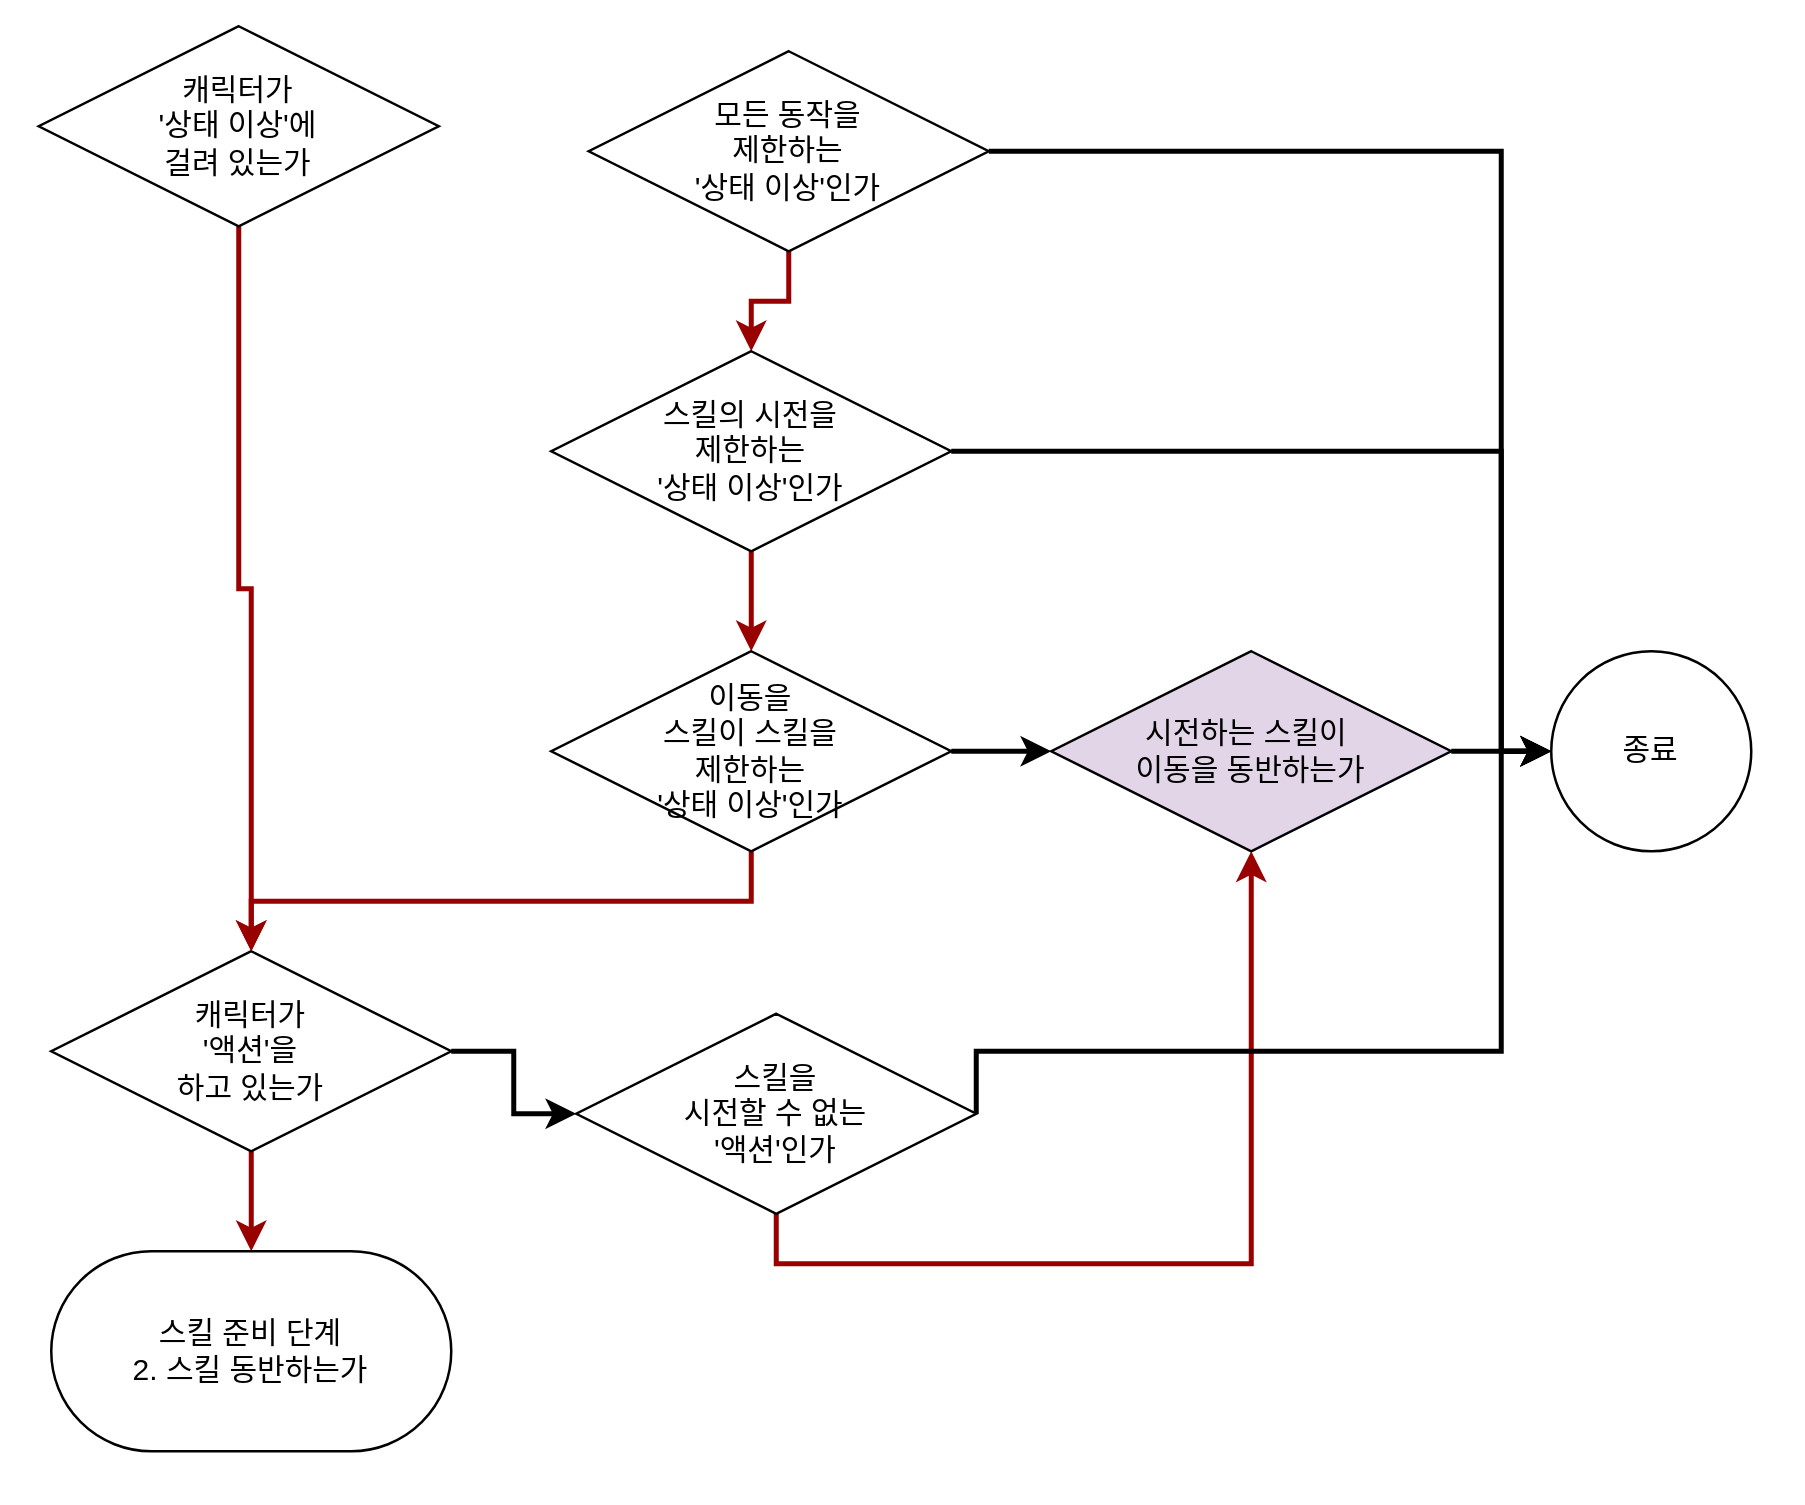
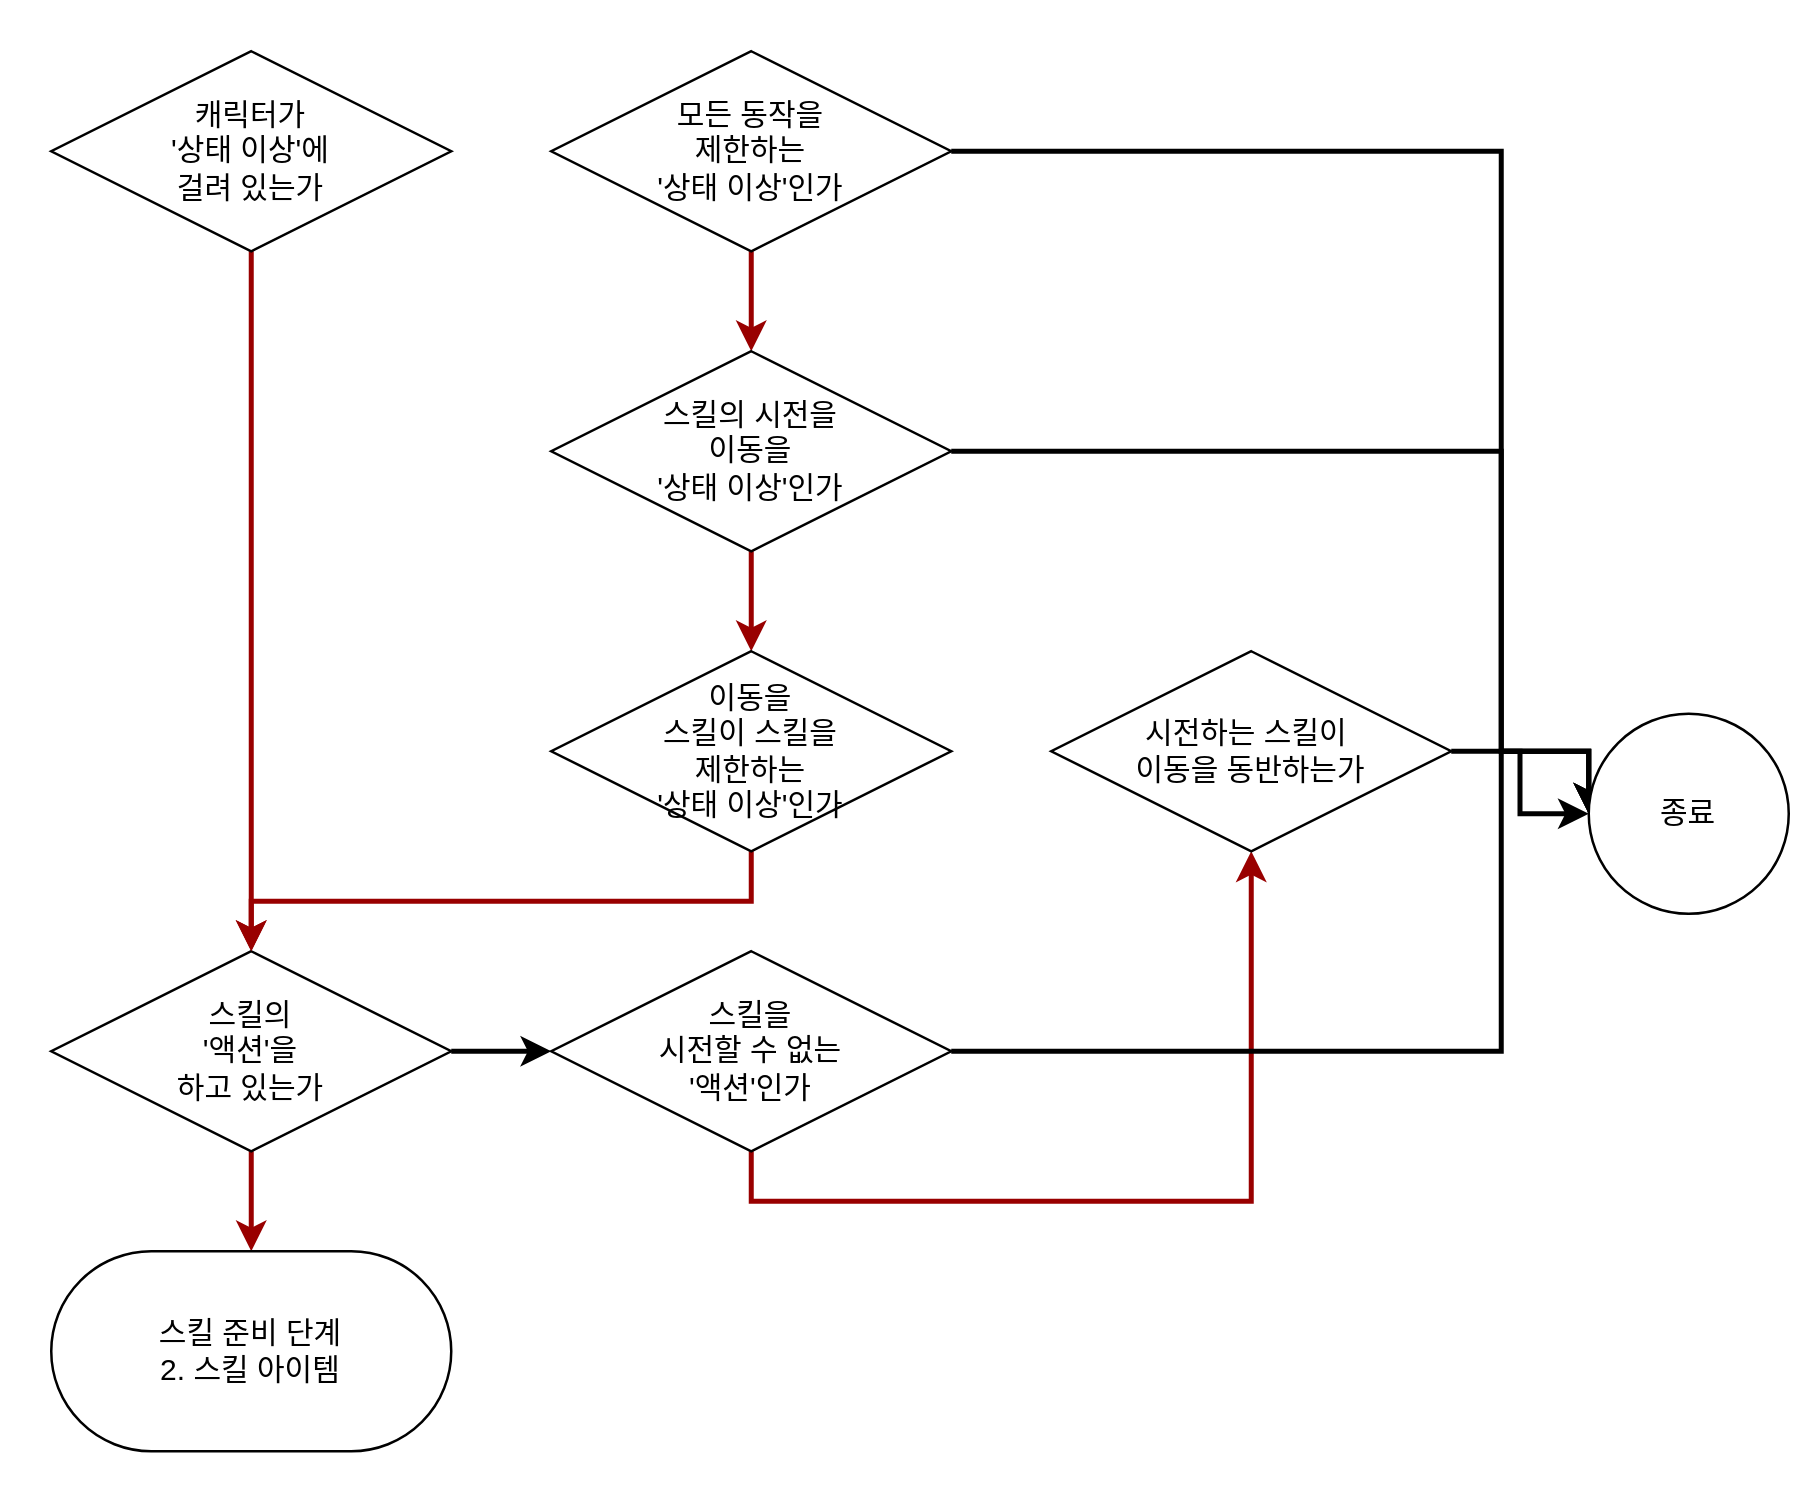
  <mxCell id="0" />
  <mxCell id="1" parent="0" />
  <mxCell id="2" style="edgeStyle=orthogonalEdgeStyle;rounded=0;orthogonalLoop=1;jettySize=auto;html=1;exitX=0.5;exitY=1;exitDx=0;exitDy=0;strokeWidth=2;strokeColor=#990000;" edge="1" parent="1" source="3" target="6"><mxGeometry relative="1" as="geometry" /></mxCell>
- <mxCell id="3" value="캐릭터가 &lt;br&gt;'상태 이상'에 &lt;br&gt;걸려 있는가" style="rhombus;whiteSpace=wrap;html=1;" vertex="1" parent="1"><mxGeometry x="15" y="10" width="160" height="80" as="geometry" /></mxCell>
+ <mxCell id="3" value="캐릭터가 &lt;br&gt;'상태 이상'에 &lt;br&gt;걸려 있는가" style="rhombus;whiteSpace=wrap;html=1;" vertex="1" parent="1"><mxGeometry y="20" width="160" height="80" as="geometry" x="20" /></mxCell>
  <mxCell id="4" style="edgeStyle=orthogonalEdgeStyle;rounded=0;orthogonalLoop=1;jettySize=auto;html=1;exitX=0.5;exitY=1;exitDx=0;exitDy=0;entryX=0.5;entryY=0;entryDx=0;entryDy=0;strokeColor=#990000;strokeWidth=2;" edge="1" parent="1" source="6" target="7"><mxGeometry relative="1" as="geometry" /></mxCell>
  <mxCell id="5" style="edgeStyle=orthogonalEdgeStyle;rounded=0;orthogonalLoop=1;jettySize=auto;html=1;exitX=1;exitY=0.5;exitDx=0;exitDy=0;strokeWidth=2;" edge="1" parent="1" source="6" target="10"><mxGeometry relative="1" as="geometry" /></mxCell>
- <mxCell id="6" value="캐릭터가&lt;br&gt;'액션'을&lt;br&gt;하고 있는가" style="rhombus;whiteSpace=wrap;html=1;" vertex="1" parent="1"><mxGeometry y="380" width="160" height="80" as="geometry" x="20" /></mxCell>
- <mxCell id="7" value="스킬 준비 단계&lt;br style=&quot;border-color: var(--border-color);&quot;&gt;2. 스킬 동반하는가" style="rounded=1;whiteSpace=wrap;html=1;arcSize=50;" vertex="1" parent="1"><mxGeometry y="500" width="160" height="80" as="geometry" x="20" /></mxCell>
+ <mxCell id="6" value="스킬의&lt;br&gt;'액션'을&lt;br&gt;하고 있는가" style="rhombus;whiteSpace=wrap;html=1;" vertex="1" parent="1"><mxGeometry y="380" width="160" height="80" as="geometry" x="20" /></mxCell>
+ <mxCell id="7" value="스킬 준비 단계&lt;br style=&quot;border-color: var(--border-color);&quot;&gt;2. 스킬 아이템" style="rounded=1;whiteSpace=wrap;html=1;arcSize=50;" vertex="1" parent="1"><mxGeometry y="500" width="160" height="80" as="geometry" x="20" /></mxCell>
  <mxCell id="8" style="edgeStyle=orthogonalEdgeStyle;rounded=0;orthogonalLoop=1;jettySize=auto;html=1;exitX=0.5;exitY=1;exitDx=0;exitDy=0;strokeWidth=2;strokeColor=#990000;" edge="1" parent="1" source="10" target="15"><mxGeometry relative="1" as="geometry" /></mxCell>
  <mxCell id="9" style="edgeStyle=orthogonalEdgeStyle;rounded=0;orthogonalLoop=1;jettySize=auto;html=1;exitX=1;exitY=0.5;exitDx=0;exitDy=0;entryX=0;entryY=0.5;entryDx=0;entryDy=0;strokeWidth=2;" edge="1" parent="1" source="10" target="22"><mxGeometry relative="1" as="geometry"><Array as="points"><mxPoint x="600" y="420" /><mxPoint x="600" y="300" /></Array></mxGeometry></mxCell>
- <mxCell id="10" value="스킬을 &lt;br&gt;시전할 수 없는 &lt;br&gt;'액션'인가" style="rhombus;whiteSpace=wrap;html=1;" vertex="1" parent="1"><mxGeometry x="230" y="405" width="160" height="80" as="geometry" /></mxCell>
+ <mxCell id="10" value="스킬을 &lt;br&gt;시전할 수 없는 &lt;br&gt;'액션'인가" style="rhombus;whiteSpace=wrap;html=1;" vertex="1" parent="1"><mxGeometry x="220" y="380" width="160" height="80" as="geometry" /></mxCell>
  <mxCell id="11" style="edgeStyle=orthogonalEdgeStyle;rounded=0;orthogonalLoop=1;jettySize=auto;html=1;exitX=0.5;exitY=1;exitDx=0;exitDy=0;strokeWidth=2;strokeColor=#990000;" edge="1" parent="1" source="13" target="18"><mxGeometry relative="1" as="geometry" /></mxCell>
  <mxCell id="12" style="edgeStyle=orthogonalEdgeStyle;rounded=0;orthogonalLoop=1;jettySize=auto;html=1;exitX=1;exitY=0.5;exitDx=0;exitDy=0;entryX=0;entryY=0.5;entryDx=0;entryDy=0;strokeWidth=2;" edge="1" parent="1" source="13" target="22"><mxGeometry relative="1" as="geometry"><Array as="points"><mxPoint x="600" y="60" /><mxPoint x="600" y="300" /></Array></mxGeometry></mxCell>
- <mxCell id="13" value="모든 동작을 &lt;br&gt;제한하는&lt;br&gt;'상태 이상'인가" style="rhombus;whiteSpace=wrap;html=1;" vertex="1" parent="1"><mxGeometry x="235" y="20" width="160" height="80" as="geometry" /></mxCell>
+ <mxCell id="13" value="모든 동작을 &lt;br&gt;제한하는&lt;br&gt;'상태 이상'인가" style="rhombus;whiteSpace=wrap;html=1;" vertex="1" parent="1"><mxGeometry x="220" y="20" width="160" height="80" as="geometry" /></mxCell>
  <mxCell id="14" style="edgeStyle=orthogonalEdgeStyle;rounded=0;orthogonalLoop=1;jettySize=auto;html=1;exitX=1;exitY=0.5;exitDx=0;exitDy=0;entryX=0;entryY=0.5;entryDx=0;entryDy=0;strokeWidth=2;" edge="1" parent="1" source="15" target="22"><mxGeometry relative="1" as="geometry" /></mxCell>
- <mxCell id="15" value="시전하는 스킬이&amp;nbsp;&lt;br&gt;이동을 동반하는가" style="rhombus;whiteSpace=wrap;html=1;fillColor=#e1d5e7;" vertex="1" parent="1"><mxGeometry x="420" y="260" width="160" height="80" as="geometry" /></mxCell>
+ <mxCell id="15" value="시전하는 스킬이&amp;nbsp;&lt;br&gt;이동을 동반하는가" style="rhombus;whiteSpace=wrap;html=1;" vertex="1" parent="1"><mxGeometry x="420" y="260" width="160" height="80" as="geometry" /></mxCell>
  <mxCell id="16" style="edgeStyle=orthogonalEdgeStyle;rounded=0;orthogonalLoop=1;jettySize=auto;html=1;exitX=0.5;exitY=1;exitDx=0;exitDy=0;strokeWidth=2;strokeColor=#990000;" edge="1" parent="1" source="18" target="21"><mxGeometry relative="1" as="geometry" /></mxCell>
  <mxCell id="17" style="edgeStyle=orthogonalEdgeStyle;rounded=0;orthogonalLoop=1;jettySize=auto;html=1;exitX=1;exitY=0.5;exitDx=0;exitDy=0;entryX=0;entryY=0.5;entryDx=0;entryDy=0;strokeWidth=2;" edge="1" parent="1" source="18" target="22"><mxGeometry relative="1" as="geometry"><Array as="points"><mxPoint x="600" y="180" /><mxPoint x="600" y="300" /></Array></mxGeometry></mxCell>
- <mxCell id="18" value="스킬의 시전을 &lt;br&gt;제한하는&lt;br&gt;'상태 이상'인가" style="rhombus;whiteSpace=wrap;html=1;" vertex="1" parent="1"><mxGeometry x="220" y="140" width="160" height="80" as="geometry" /></mxCell>
- <mxCell id="19" style="edgeStyle=orthogonalEdgeStyle;rounded=0;orthogonalLoop=1;jettySize=auto;html=1;exitX=1;exitY=0.5;exitDx=0;exitDy=0;strokeWidth=2;entryX=0;entryY=0.5;entryDx=0;entryDy=0;" edge="1" parent="1" source="21" target="15"><mxGeometry relative="1" as="geometry" /></mxCell>
+ <mxCell id="18" value="스킬의 시전을 &lt;br&gt;이동을&lt;br&gt;'상태 이상'인가" style="rhombus;whiteSpace=wrap;html=1;" vertex="1" parent="1"><mxGeometry x="220" y="140" width="160" height="80" as="geometry" /></mxCell>
  <mxCell id="20" style="edgeStyle=orthogonalEdgeStyle;rounded=0;orthogonalLoop=1;jettySize=auto;html=1;exitX=0.5;exitY=1;exitDx=0;exitDy=0;strokeColor=#990000;strokeWidth=2;" edge="1" parent="1" source="21" target="6"><mxGeometry relative="1" as="geometry" /></mxCell>
  <mxCell id="21" value="이동을 &lt;br&gt;스킬이 스킬을 &lt;br&gt;제한하는 &lt;br&gt;'상태 이상'인가" style="rhombus;whiteSpace=wrap;html=1;" vertex="1" parent="1"><mxGeometry x="220" y="260" width="160" height="80" as="geometry" /></mxCell>
- <mxCell id="22" value="종료" style="ellipse;whiteSpace=wrap;html=1;" vertex="1" parent="1"><mxGeometry x="620" y="260" width="80" height="80" as="geometry" /></mxCell>
+ <mxCell id="22" value="종료" style="ellipse;whiteSpace=wrap;html=1;" vertex="1" parent="1"><mxGeometry x="635" y="285" width="80" height="80" as="geometry" /></mxCell>
